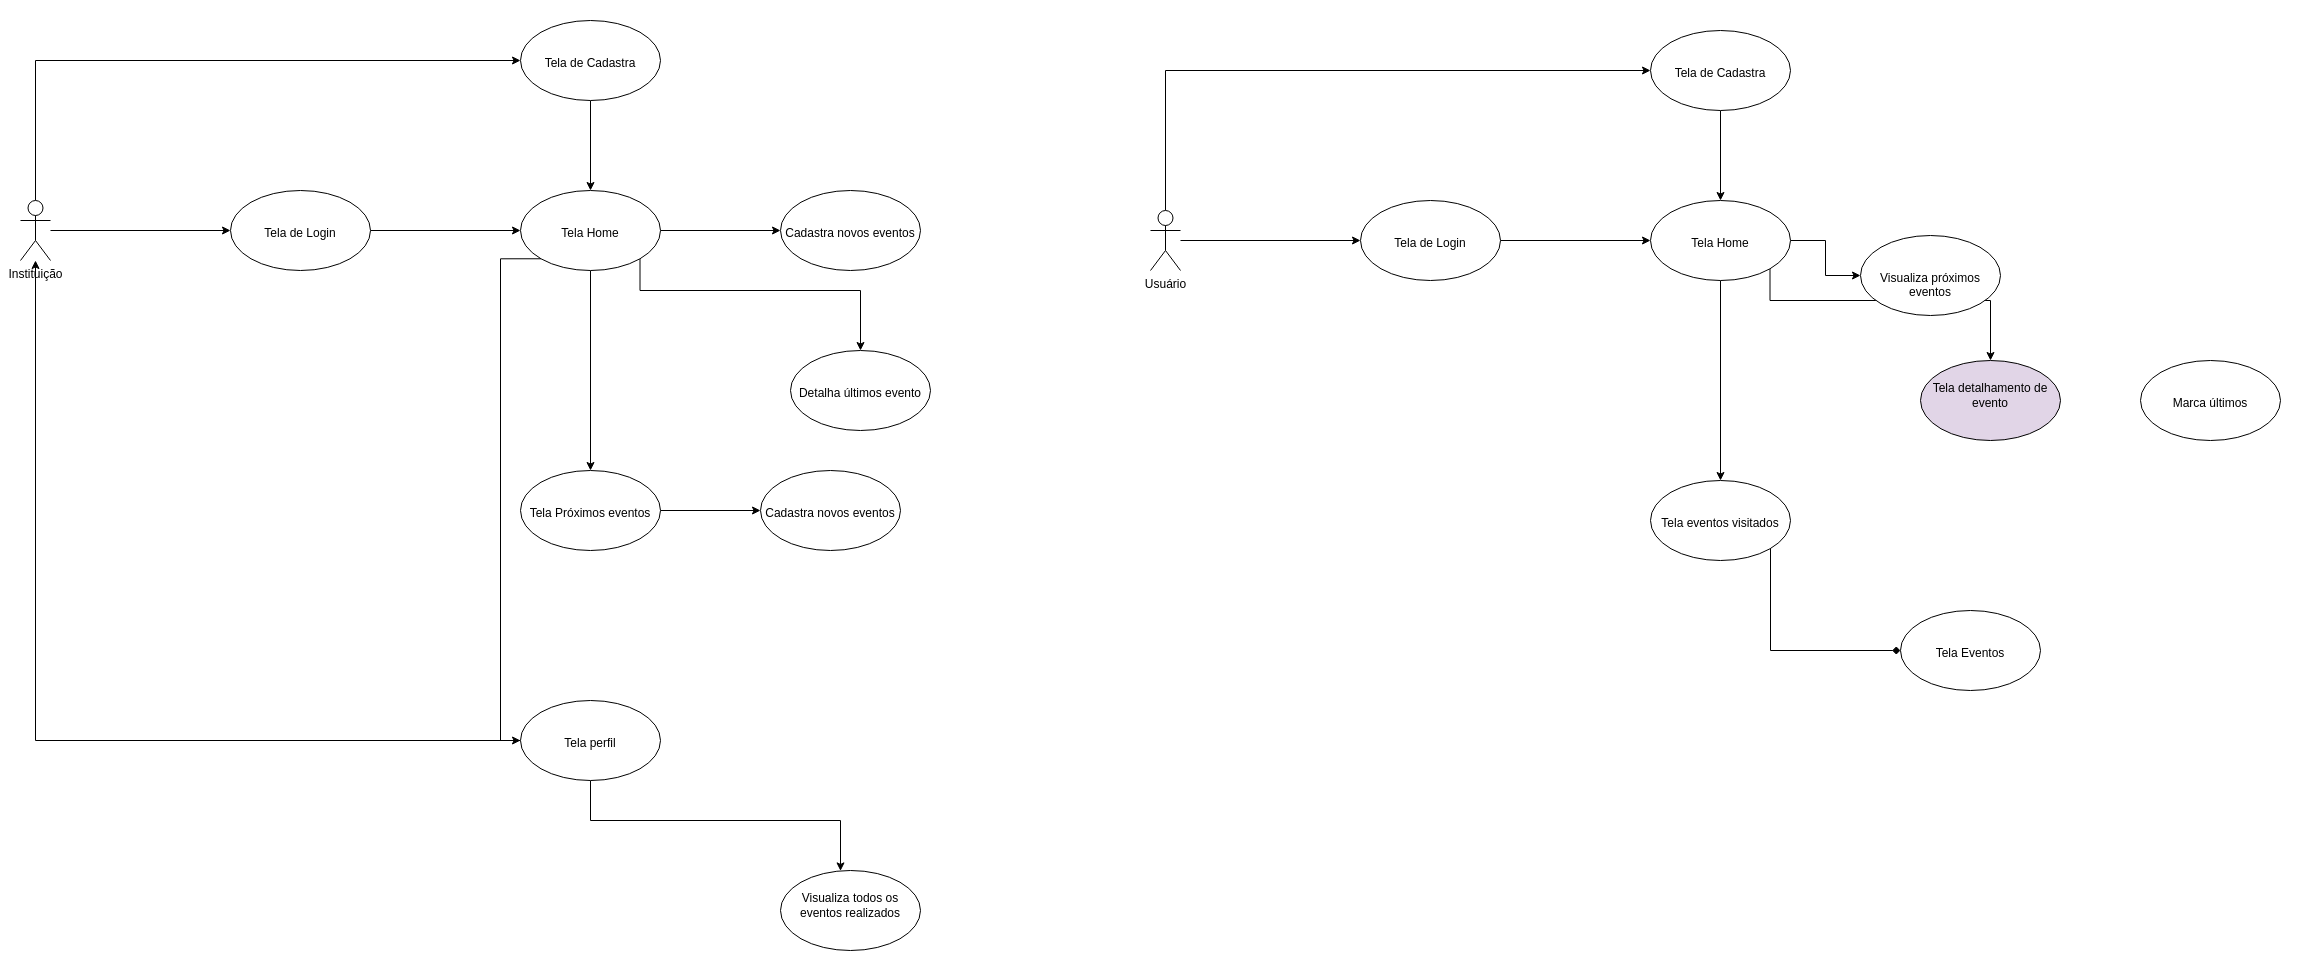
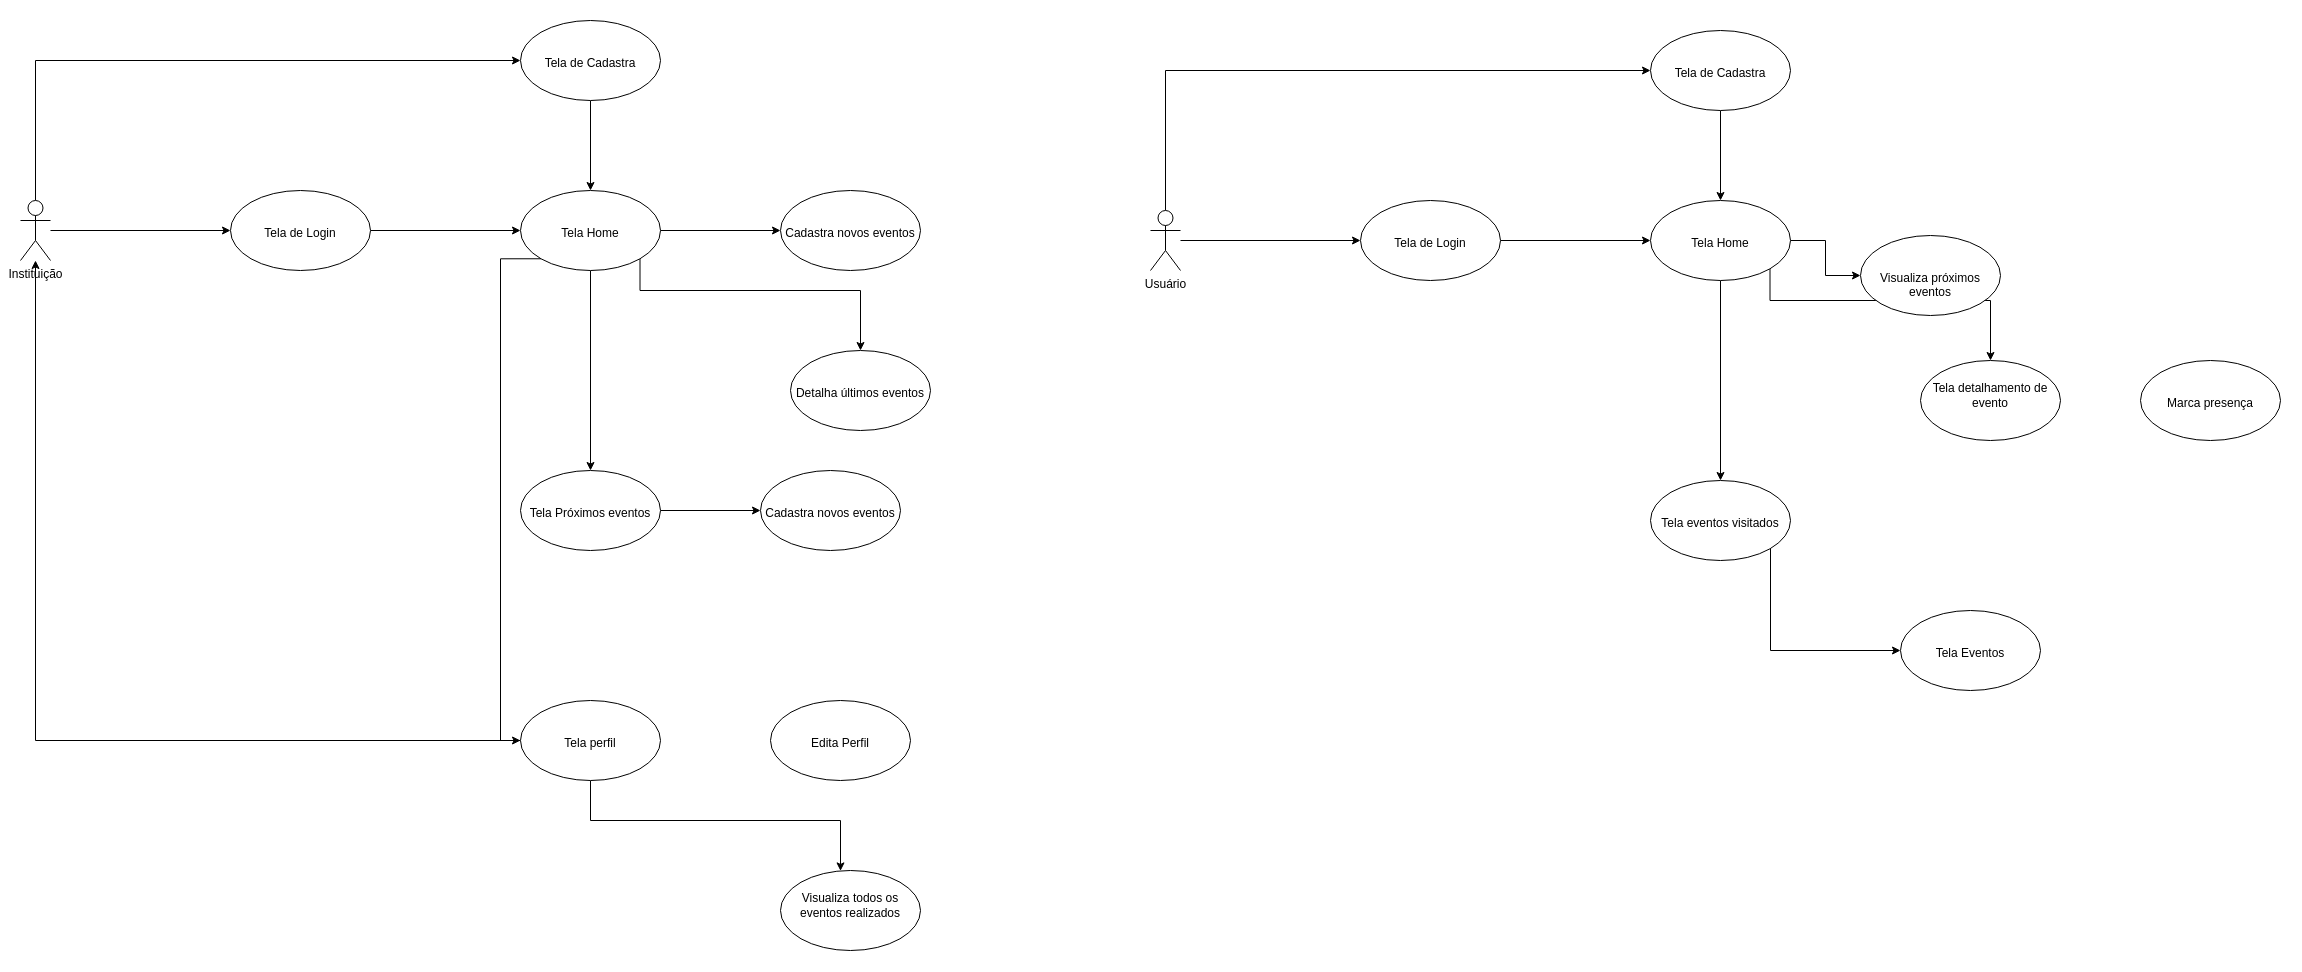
  <mxCell id="0" />
  <mxCell id="1" parent="0" />
  <mxCell id="2" value="" style="edgeStyle=orthogonalEdgeStyle;rounded=0;orthogonalLoop=1;jettySize=auto;html=1;" edge="1" parent="1" source="4" target="6"><mxGeometry relative="1" as="geometry"><mxPoint x="510" y="70" as="targetPoint" /><Array as="points"><mxPoint x="35" y="60" /></Array></mxGeometry></mxCell>
  <mxCell id="3" value="" style="edgeStyle=orthogonalEdgeStyle;rounded=0;orthogonalLoop=1;jettySize=auto;html=1;" edge="1" parent="1" source="4" target="13"><mxGeometry relative="1" as="geometry" /></mxCell>
  <mxCell id="4" value="Instituição" style="shape=umlActor;verticalLabelPosition=bottom;verticalAlign=top;html=1;outlineConnect=0;" vertex="1" parent="1"><mxGeometry x="20" y="200" width="30" height="60" as="geometry" /></mxCell>
  <mxCell id="5" value="" style="edgeStyle=orthogonalEdgeStyle;rounded=0;orthogonalLoop=1;jettySize=auto;html=1;" edge="1" parent="1" source="6" target="11"><mxGeometry relative="1" as="geometry" /></mxCell>
  <mxCell id="6" value="&lt;br&gt;&lt;br&gt;Tela de Cadastra" style="ellipse;whiteSpace=wrap;html=1;verticalAlign=top;" vertex="1" parent="1"><mxGeometry x="520" y="20" width="140" height="80" as="geometry" /></mxCell>
  <mxCell id="7" value="" style="edgeStyle=orthogonalEdgeStyle;rounded=0;orthogonalLoop=1;jettySize=auto;html=1;" edge="1" parent="1" source="11" target="14"><mxGeometry relative="1" as="geometry" /></mxCell>
  <mxCell id="8" style="edgeStyle=orthogonalEdgeStyle;rounded=0;orthogonalLoop=1;jettySize=auto;html=1;exitX=1;exitY=1;exitDx=0;exitDy=0;entryX=0.5;entryY=0;entryDx=0;entryDy=0;" edge="1" parent="1" source="11" target="15"><mxGeometry relative="1" as="geometry"><mxPoint x="820" y="340" as="targetPoint" /><Array as="points"><mxPoint x="639" y="290" /><mxPoint x="860" y="290" /></Array></mxGeometry></mxCell>
  <mxCell id="9" value="" style="edgeStyle=orthogonalEdgeStyle;rounded=0;orthogonalLoop=1;jettySize=auto;html=1;" edge="1" parent="1" source="11" target="17"><mxGeometry relative="1" as="geometry" /></mxCell>
  <mxCell id="10" style="edgeStyle=orthogonalEdgeStyle;rounded=0;orthogonalLoop=1;jettySize=auto;html=1;exitX=0;exitY=1;exitDx=0;exitDy=0;entryX=0;entryY=0.5;entryDx=0;entryDy=0;" edge="1" parent="1" source="11" target="21"><mxGeometry relative="1" as="geometry"><mxPoint x="470" y="660" as="targetPoint" /><Array as="points"><mxPoint x="500" y="258" /><mxPoint x="500" y="740" /></Array></mxGeometry></mxCell>
  <mxCell id="11" value="&lt;br&gt;&lt;br&gt;Tela Home" style="ellipse;whiteSpace=wrap;html=1;verticalAlign=top;" vertex="1" parent="1"><mxGeometry x="520" y="190" width="140" height="80" as="geometry" /></mxCell>
  <mxCell id="12" style="edgeStyle=orthogonalEdgeStyle;rounded=0;orthogonalLoop=1;jettySize=auto;html=1;entryX=0;entryY=0.5;entryDx=0;entryDy=0;" edge="1" parent="1" source="13" target="11"><mxGeometry relative="1" as="geometry" /></mxCell>
  <mxCell id="13" value="&lt;br&gt;&lt;br&gt;Tela de Login" style="ellipse;whiteSpace=wrap;html=1;verticalAlign=top;" vertex="1" parent="1"><mxGeometry x="230" y="190" width="140" height="80" as="geometry" /></mxCell>
  <mxCell id="14" value="&lt;br&gt;&lt;br&gt;Cadastra novos eventos" style="ellipse;whiteSpace=wrap;html=1;verticalAlign=top;" vertex="1" parent="1"><mxGeometry x="780" y="190" width="140" height="80" as="geometry" /></mxCell>
- <mxCell id="15" value="&lt;br&gt;&lt;br&gt;Detalha últimos evento" style="ellipse;whiteSpace=wrap;html=1;verticalAlign=top;" vertex="1" parent="1"><mxGeometry x="790" y="350" width="140" height="80" as="geometry" /></mxCell>
+ <mxCell id="15" value="&lt;br&gt;&lt;br&gt;Detalha últimos eventos" style="ellipse;whiteSpace=wrap;html=1;verticalAlign=top;" vertex="1" parent="1"><mxGeometry x="790" y="350" width="140" height="80" as="geometry" /></mxCell>
  <mxCell id="16" value="" style="edgeStyle=orthogonalEdgeStyle;rounded=0;orthogonalLoop=1;jettySize=auto;html=1;" edge="1" parent="1" source="17" target="18"><mxGeometry relative="1" as="geometry" /></mxCell>
  <mxCell id="17" value="&lt;br&gt;&lt;br&gt;Tela Próximos eventos" style="ellipse;whiteSpace=wrap;html=1;verticalAlign=top;" vertex="1" parent="1"><mxGeometry x="520" y="470" width="140" height="80" as="geometry" /></mxCell>
  <mxCell id="18" value="&lt;br&gt;&lt;br&gt;Cadastra novos eventos" style="ellipse;whiteSpace=wrap;html=1;verticalAlign=top;" vertex="1" parent="1"><mxGeometry x="760" y="470" width="140" height="80" as="geometry" /></mxCell>
  <mxCell id="19" value="" style="edgeStyle=orthogonalEdgeStyle;rounded=0;orthogonalLoop=1;jettySize=auto;html=1;" edge="1" parent="1" source="21" target="4"><mxGeometry relative="1" as="geometry" /></mxCell>
  <mxCell id="20" value="" style="edgeStyle=orthogonalEdgeStyle;rounded=0;orthogonalLoop=1;jettySize=auto;html=1;" edge="1" parent="1" source="21" target="23"><mxGeometry relative="1" as="geometry"><Array as="points"><mxPoint x="590" y="820" /><mxPoint x="840" y="820" /></Array></mxGeometry></mxCell>
  <mxCell id="21" value="&lt;br&gt;&lt;br&gt;Tela perfil" style="ellipse;whiteSpace=wrap;html=1;verticalAlign=top;" vertex="1" parent="1"><mxGeometry x="520" y="700" width="140" height="80" as="geometry" /></mxCell>
+ <mxCell id="22" value="&lt;br&gt;&lt;br&gt;Edita Perfil" style="ellipse;whiteSpace=wrap;html=1;verticalAlign=top;" vertex="1" parent="1"><mxGeometry x="770" y="700" width="140" height="80" as="geometry" /></mxCell>
  <mxCell id="23" value="&lt;br&gt;Visualiza todos os eventos realizados" style="ellipse;whiteSpace=wrap;html=1;verticalAlign=top;" vertex="1" parent="1"><mxGeometry x="780" y="870" width="140" height="80" as="geometry" /></mxCell>
  <mxCell id="24" value="" style="edgeStyle=orthogonalEdgeStyle;rounded=0;orthogonalLoop=1;jettySize=auto;html=1;" edge="1" parent="1" source="26" target="28"><mxGeometry relative="1" as="geometry"><mxPoint x="1640" y="80" as="targetPoint" /><Array as="points"><mxPoint x="1165" y="70" /></Array></mxGeometry></mxCell>
  <mxCell id="25" value="" style="edgeStyle=orthogonalEdgeStyle;rounded=0;orthogonalLoop=1;jettySize=auto;html=1;" edge="1" parent="1" source="26" target="34"><mxGeometry relative="1" as="geometry" /></mxCell>
  <mxCell id="26" value="Usuário" style="shape=umlActor;verticalLabelPosition=bottom;verticalAlign=top;html=1;outlineConnect=0;" vertex="1" parent="1"><mxGeometry x="1150" y="210" width="30" height="60" as="geometry" /></mxCell>
  <mxCell id="27" value="" style="edgeStyle=orthogonalEdgeStyle;rounded=0;orthogonalLoop=1;jettySize=auto;html=1;" edge="1" parent="1" source="28" target="32"><mxGeometry relative="1" as="geometry" /></mxCell>
  <mxCell id="28" value="&lt;br&gt;&lt;br&gt;Tela de Cadastra" style="ellipse;whiteSpace=wrap;html=1;verticalAlign=top;" vertex="1" parent="1"><mxGeometry x="1650" y="30" width="140" height="80" as="geometry" /></mxCell>
  <mxCell id="29" value="" style="edgeStyle=orthogonalEdgeStyle;rounded=0;orthogonalLoop=1;jettySize=auto;html=1;" edge="1" parent="1" source="32" target="35"><mxGeometry relative="1" as="geometry" /></mxCell>
  <mxCell id="30" style="edgeStyle=orthogonalEdgeStyle;rounded=0;orthogonalLoop=1;jettySize=auto;html=1;exitX=1;exitY=1;exitDx=0;exitDy=0;entryX=0.5;entryY=0;entryDx=0;entryDy=0;" edge="1" parent="1" source="32" target="36"><mxGeometry relative="1" as="geometry"><mxPoint x="1950" y="350" as="targetPoint" /><Array as="points"><mxPoint x="1769" y="300" /><mxPoint x="1990" y="300" /></Array></mxGeometry></mxCell>
  <mxCell id="31" value="" style="edgeStyle=orthogonalEdgeStyle;rounded=0;orthogonalLoop=1;jettySize=auto;html=1;" edge="1" parent="1" source="32" target="38"><mxGeometry relative="1" as="geometry" /></mxCell>
  <mxCell id="32" value="&lt;br&gt;&lt;br&gt;Tela Home" style="ellipse;whiteSpace=wrap;html=1;verticalAlign=top;" vertex="1" parent="1"><mxGeometry x="1650" y="200" width="140" height="80" as="geometry" /></mxCell>
  <mxCell id="33" style="edgeStyle=orthogonalEdgeStyle;rounded=0;orthogonalLoop=1;jettySize=auto;html=1;entryX=0;entryY=0.5;entryDx=0;entryDy=0;" edge="1" parent="1" source="34" target="32"><mxGeometry relative="1" as="geometry" /></mxCell>
  <mxCell id="34" value="&lt;br&gt;&lt;br&gt;Tela de Login" style="ellipse;whiteSpace=wrap;html=1;verticalAlign=top;" vertex="1" parent="1"><mxGeometry x="1360" y="200" width="140" height="80" as="geometry" /></mxCell>
  <mxCell id="35" value="&lt;br&gt;&lt;br&gt;Visualiza próximos eventos" style="ellipse;whiteSpace=wrap;html=1;verticalAlign=top;" vertex="1" parent="1"><mxGeometry x="1860" y="235" width="140" height="80" as="geometry" /></mxCell>
- <mxCell id="36" value="&lt;br&gt;Tela detalhamento de evento" style="ellipse;whiteSpace=wrap;html=1;verticalAlign=top;fillColor=#e1d5e7;" vertex="1" parent="1"><mxGeometry x="1920" y="360" width="140" height="80" as="geometry" /></mxCell>
- <mxCell id="37" value="" style="edgeStyle=orthogonalEdgeStyle;rounded=0;orthogonalLoop=1;jettySize=auto;html=1;endArrow=diamond;" edge="1" parent="1" source="38" target="39"><mxGeometry relative="1" as="geometry"><Array as="points"><mxPoint x="1770" y="650" /></Array></mxGeometry></mxCell>
+ <mxCell id="36" value="&lt;br&gt;Tela detalhamento de evento" style="ellipse;whiteSpace=wrap;html=1;verticalAlign=top;" vertex="1" parent="1"><mxGeometry x="1920" y="360" width="140" height="80" as="geometry" /></mxCell>
+ <mxCell id="37" value="" style="edgeStyle=orthogonalEdgeStyle;rounded=0;orthogonalLoop=1;jettySize=auto;html=1;" edge="1" parent="1" source="38" target="39"><mxGeometry relative="1" as="geometry"><Array as="points"><mxPoint x="1770" y="650" /></Array></mxGeometry></mxCell>
  <mxCell id="38" value="&lt;br&gt;&lt;br&gt;Tela eventos visitados" style="ellipse;whiteSpace=wrap;html=1;verticalAlign=top;" vertex="1" parent="1"><mxGeometry x="1650" y="480" width="140" height="80" as="geometry" /></mxCell>
  <mxCell id="39" value="&lt;br&gt;&lt;br&gt;Tela Eventos" style="ellipse;whiteSpace=wrap;html=1;verticalAlign=top;" vertex="1" parent="1"><mxGeometry x="1900" y="610" width="140" height="80" as="geometry" /></mxCell>
- <mxCell id="40" value="&lt;br&gt;&lt;br&gt;Marca últimos" style="ellipse;whiteSpace=wrap;html=1;verticalAlign=top;" vertex="1" parent="1"><mxGeometry x="2140" y="360" width="140" height="80" as="geometry" /></mxCell>
+ <mxCell id="40" value="&lt;br&gt;&lt;br&gt;Marca presença" style="ellipse;whiteSpace=wrap;html=1;verticalAlign=top;" vertex="1" parent="1"><mxGeometry x="2140" y="360" width="140" height="80" as="geometry" /></mxCell>
